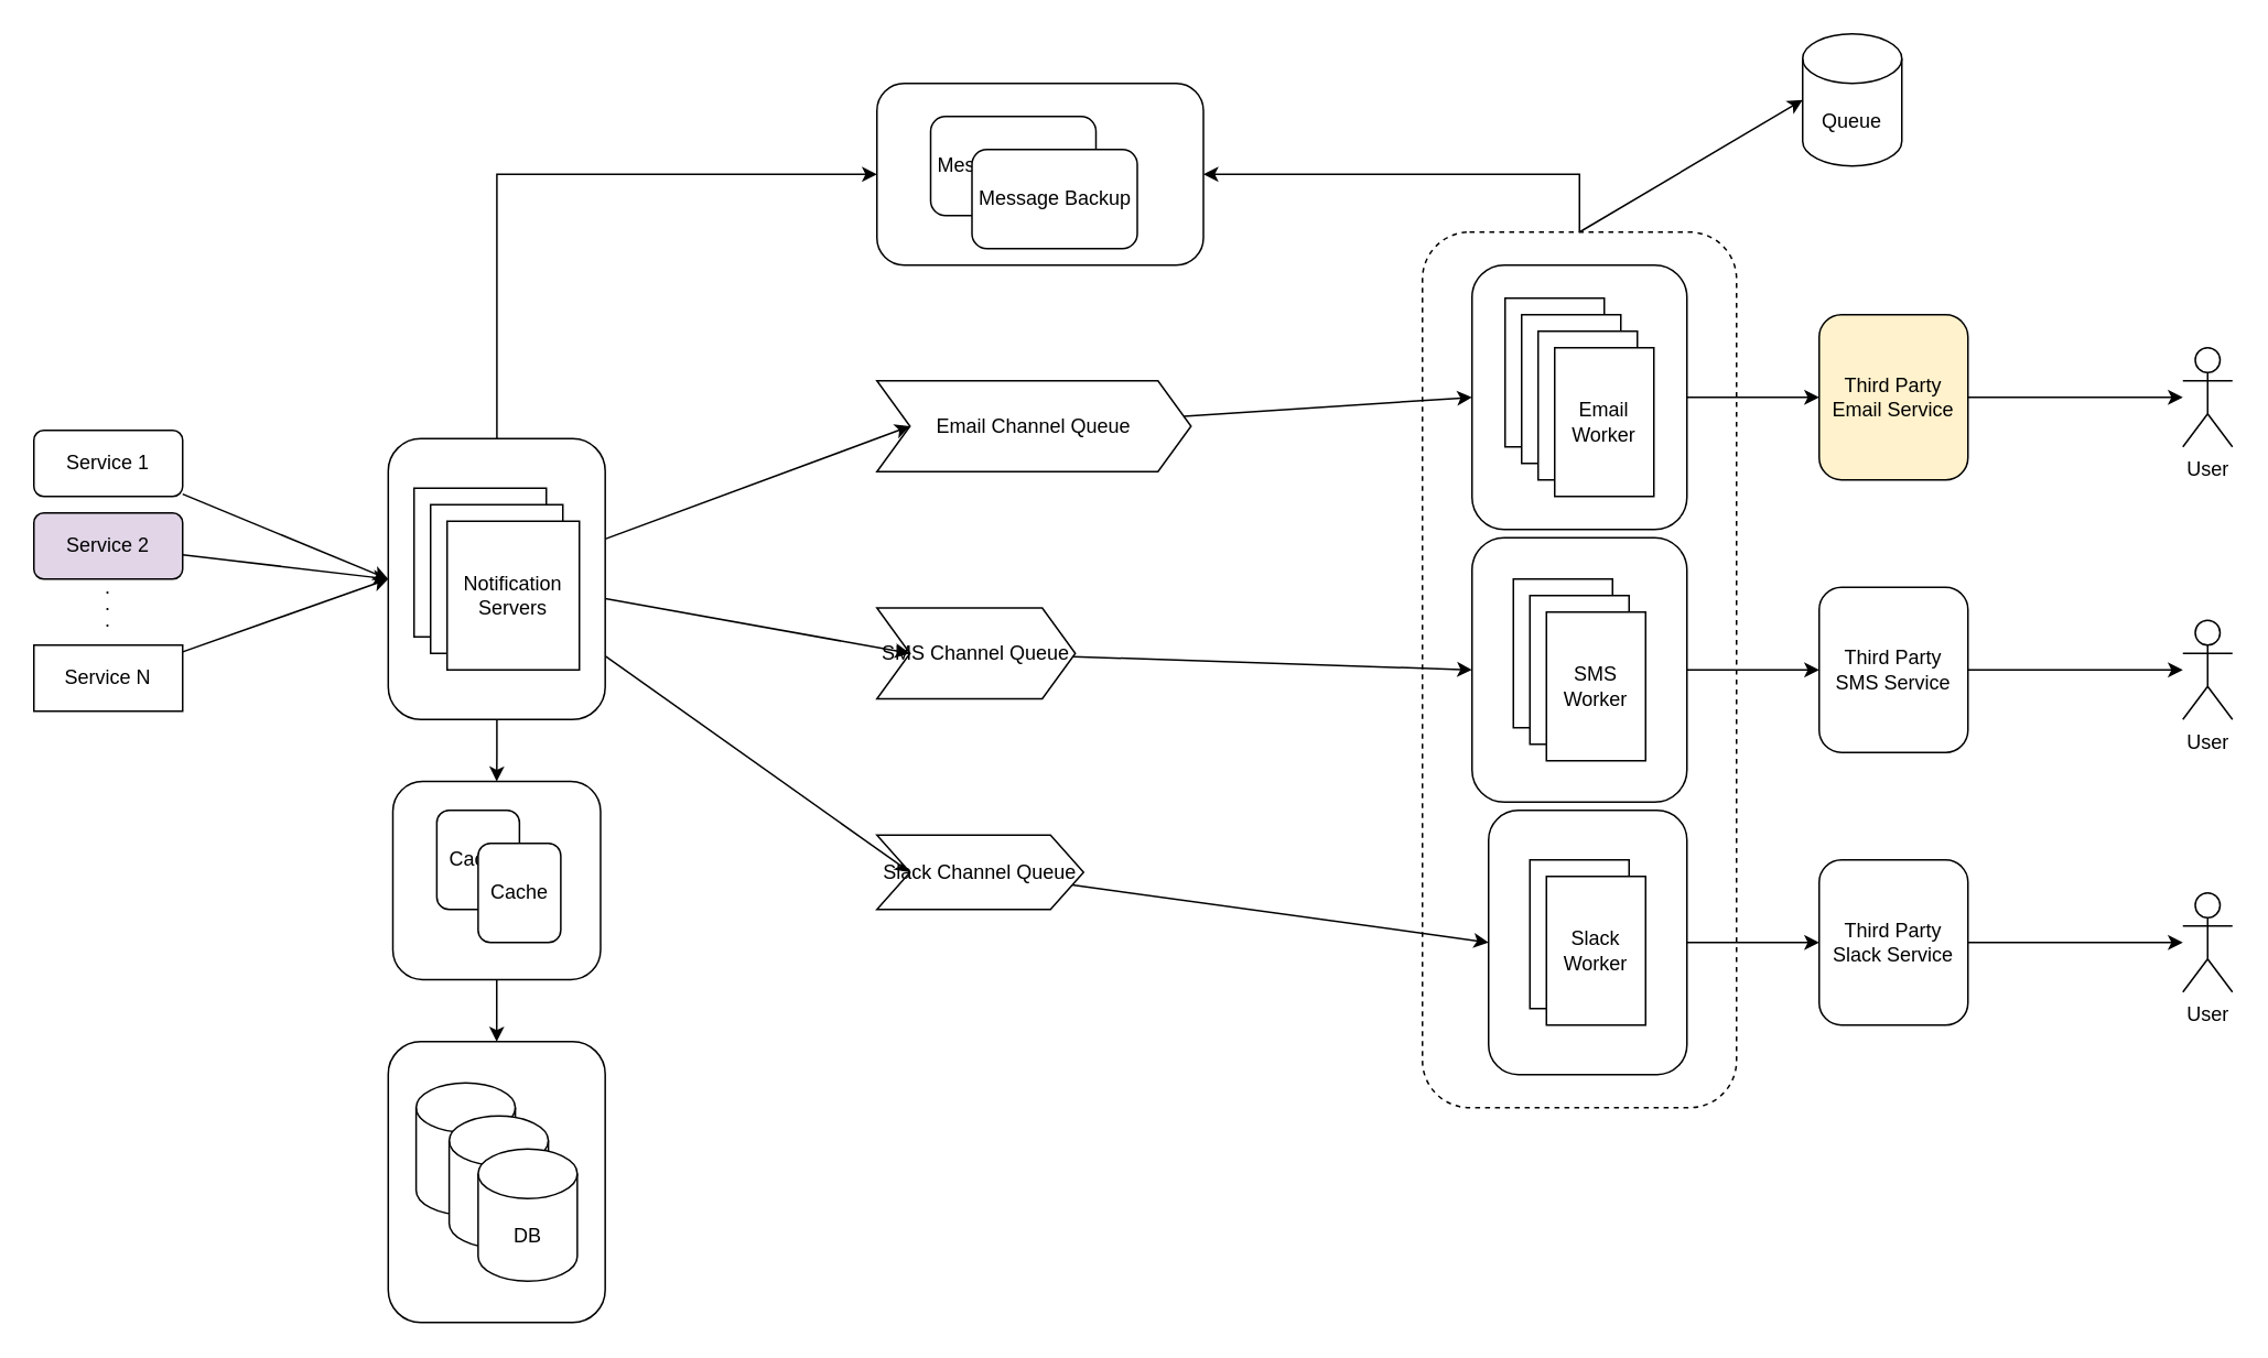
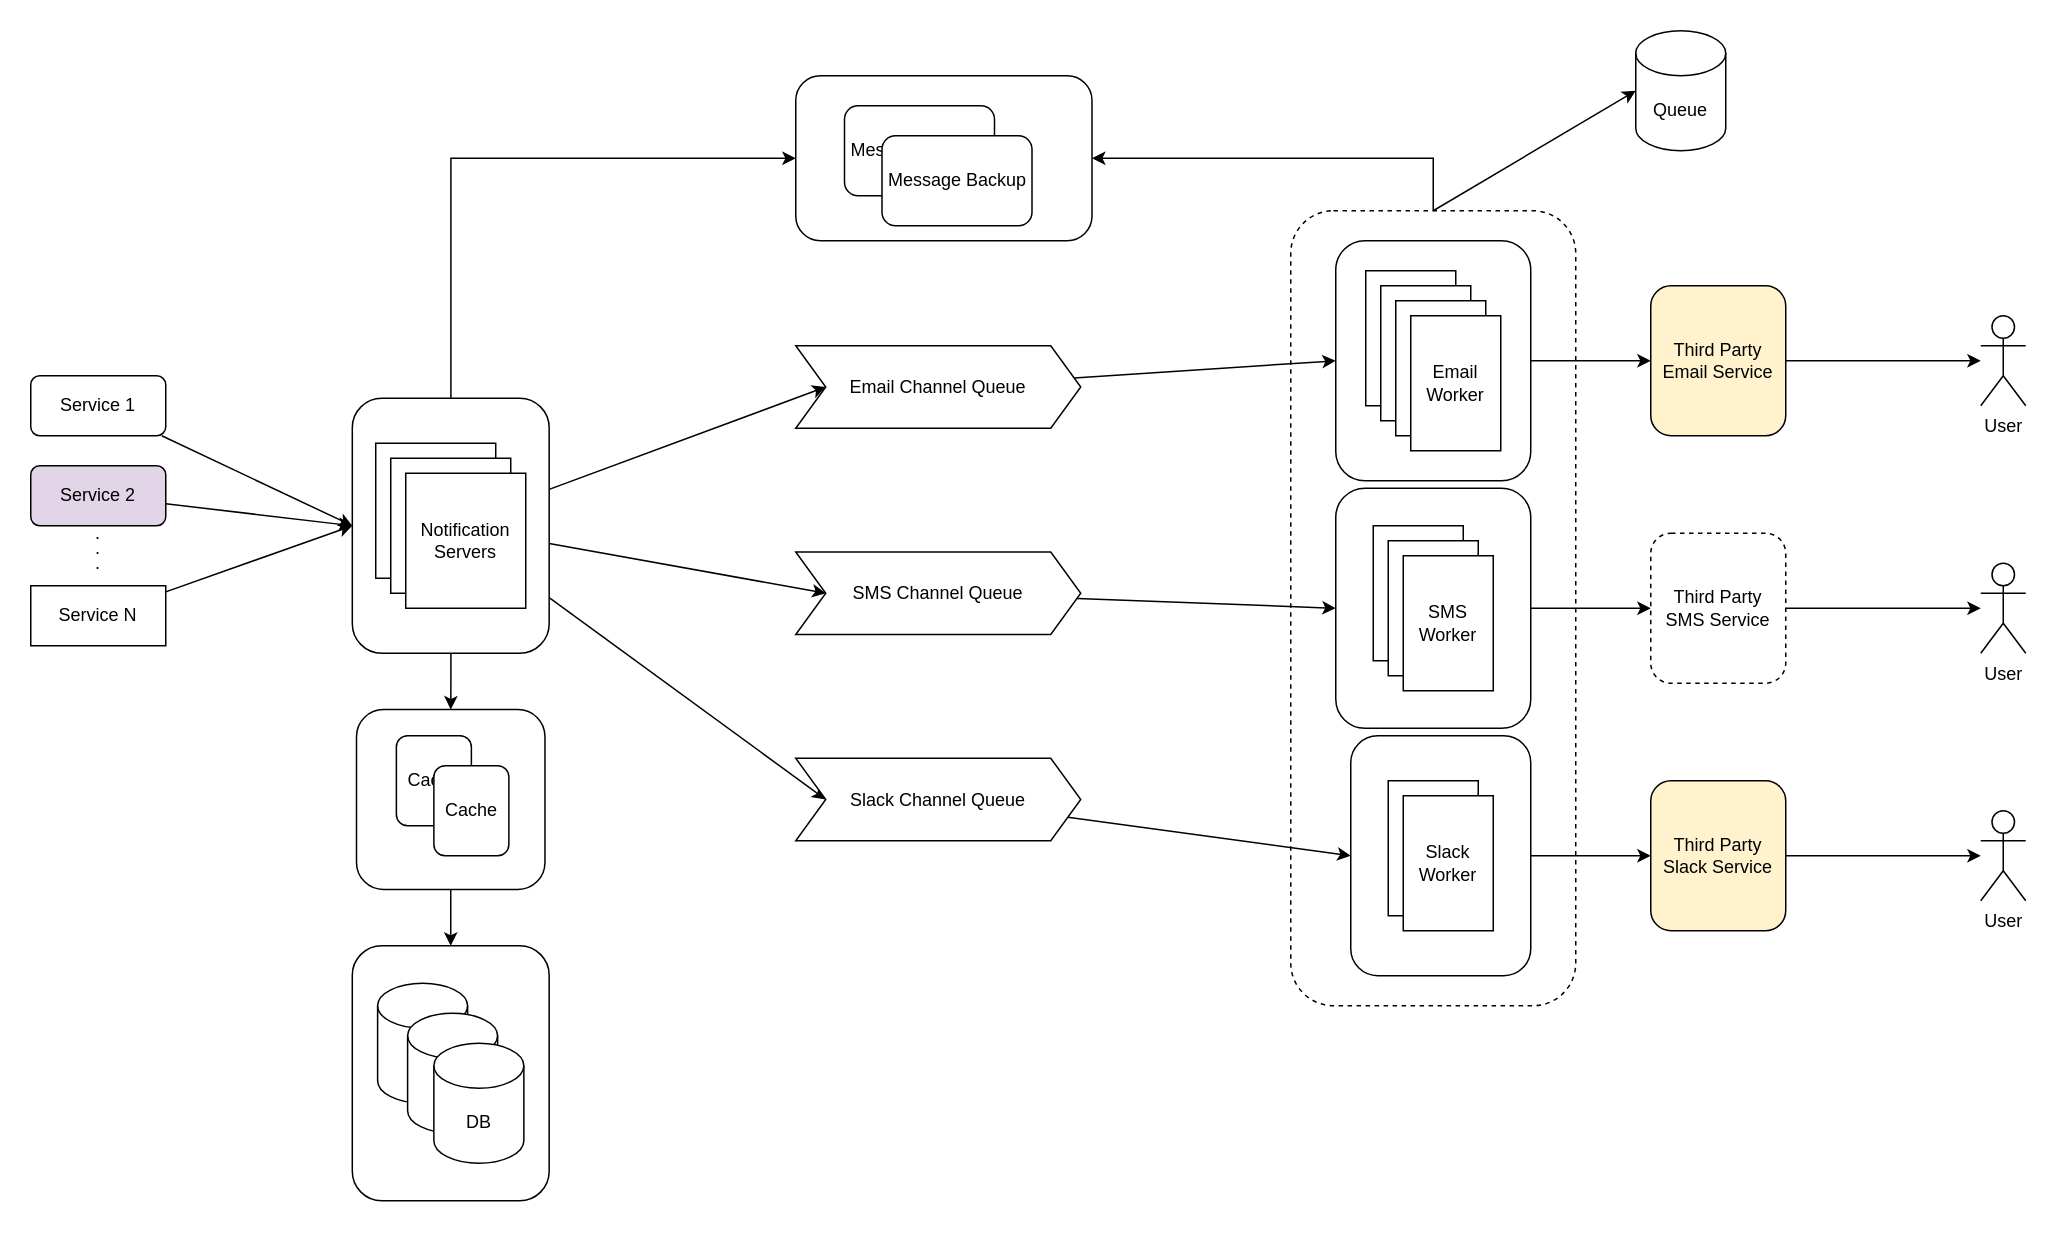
  <mxCell id="0" />
  <mxCell id="1" parent="0" />
  <mxCell id="2" style="edgeStyle=orthogonalEdgeStyle;rounded=0;orthogonalLoop=1;jettySize=auto;html=1;entryX=1;entryY=0.5;entryDx=0;entryDy=0;" edge="1" parent="1" source="3" target="10"><mxGeometry relative="1" as="geometry"><Array as="points"><mxPoint x="955" y="105" /></Array></mxGeometry></mxCell>
  <mxCell id="3" value="" style="rounded=1;whiteSpace=wrap;html=1;dashed=1;fillColor=none;" vertex="1" parent="1"><mxGeometry x="860" y="140" width="190" height="530" as="geometry" /></mxCell>
  <mxCell id="4" style="edgeStyle=orthogonalEdgeStyle;rounded=0;orthogonalLoop=1;jettySize=auto;html=1;entryX=0;entryY=0.5;entryDx=0;entryDy=0;" edge="1" parent="1" source="5" target="58"><mxGeometry relative="1" as="geometry" /></mxCell>
  <mxCell id="5" value="" style="rounded=1;whiteSpace=wrap;html=1;" vertex="1" parent="1"><mxGeometry x="900" y="490" width="120" height="160" as="geometry" /></mxCell>
  <mxCell id="6" style="edgeStyle=orthogonalEdgeStyle;rounded=0;orthogonalLoop=1;jettySize=auto;html=1;entryX=0;entryY=0.5;entryDx=0;entryDy=0;" edge="1" parent="1" source="7" target="56"><mxGeometry relative="1" as="geometry" /></mxCell>
  <mxCell id="7" value="" style="rounded=1;whiteSpace=wrap;html=1;" vertex="1" parent="1"><mxGeometry x="890" y="325" width="130" height="160" as="geometry" /></mxCell>
  <mxCell id="8" style="edgeStyle=orthogonalEdgeStyle;rounded=0;orthogonalLoop=1;jettySize=auto;html=1;" edge="1" parent="1" source="9" target="54"><mxGeometry relative="1" as="geometry" /></mxCell>
  <mxCell id="9" value="" style="rounded=1;whiteSpace=wrap;html=1;" vertex="1" parent="1"><mxGeometry x="890" y="160" width="130" height="160" as="geometry" /></mxCell>
  <mxCell id="10" value="" style="rounded=1;whiteSpace=wrap;html=1;" vertex="1" parent="1"><mxGeometry x="530" y="50" width="197.5" height="110" as="geometry" /></mxCell>
  <mxCell id="11" value="" style="rounded=1;whiteSpace=wrap;html=1;" vertex="1" parent="1"><mxGeometry x="234.36" y="630" width="131.25" height="170" as="geometry" /></mxCell>
  <mxCell id="12" style="edgeStyle=orthogonalEdgeStyle;rounded=0;orthogonalLoop=1;jettySize=auto;html=1;entryX=0.5;entryY=0;entryDx=0;entryDy=0;" edge="1" parent="1" source="13" target="11"><mxGeometry relative="1" as="geometry" /></mxCell>
  <mxCell id="13" value="" style="rounded=1;whiteSpace=wrap;html=1;" vertex="1" parent="1"><mxGeometry x="237.17" y="472.5" width="125.64" height="120" as="geometry" /></mxCell>
  <mxCell id="14" style="edgeStyle=orthogonalEdgeStyle;rounded=0;orthogonalLoop=1;jettySize=auto;html=1;" edge="1" parent="1" source="18" target="13"><mxGeometry relative="1" as="geometry" /></mxCell>
  <mxCell id="15" style="rounded=0;orthogonalLoop=1;jettySize=auto;html=1;entryX=0;entryY=0.5;entryDx=0;entryDy=0;" edge="1" parent="1" source="18" target="30"><mxGeometry relative="1" as="geometry" /></mxCell>
  <mxCell id="16" style="rounded=0;orthogonalLoop=1;jettySize=auto;html=1;entryX=0;entryY=0.5;entryDx=0;entryDy=0;" edge="1" parent="1" source="18" target="41"><mxGeometry relative="1" as="geometry" /></mxCell>
  <mxCell id="17" style="edgeStyle=orthogonalEdgeStyle;rounded=0;orthogonalLoop=1;jettySize=auto;html=1;entryX=0;entryY=0.5;entryDx=0;entryDy=0;" edge="1" parent="1" source="18" target="10"><mxGeometry relative="1" as="geometry"><Array as="points"><mxPoint x="300" y="105" /></Array></mxGeometry></mxCell>
  <mxCell id="18" value="" style="rounded=1;whiteSpace=wrap;html=1;" vertex="1" parent="1"><mxGeometry x="234.37" y="265" width="131.25" height="170" as="geometry" /></mxCell>
  <mxCell id="19" style="rounded=0;orthogonalLoop=1;jettySize=auto;html=1;entryX=0;entryY=0.5;entryDx=0;entryDy=0;" edge="1" parent="1" source="20" target="18"><mxGeometry relative="1" as="geometry" /></mxCell>
- <mxCell id="20" value="Service 1" style="rounded=1;whiteSpace=wrap;html=1;" vertex="1" parent="1"><mxGeometry x="20" y="260" width="90" height="40" as="geometry" /></mxCell>
+ <mxCell id="20" value="Service 1" style="rounded=1;whiteSpace=wrap;html=1;" vertex="1" parent="1"><mxGeometry x="20" y="250" width="90" height="40" as="geometry" /></mxCell>
  <mxCell id="21" style="rounded=0;orthogonalLoop=1;jettySize=auto;html=1;entryX=0;entryY=0.5;entryDx=0;entryDy=0;" edge="1" parent="1" source="22" target="18"><mxGeometry relative="1" as="geometry" /></mxCell>
  <mxCell id="22" value="Service 2" style="rounded=1;whiteSpace=wrap;html=1;fillColor=#e1d5e7;" vertex="1" parent="1"><mxGeometry x="20" y="310" width="90" height="40" as="geometry" /></mxCell>
  <mxCell id="23" style="rounded=0;orthogonalLoop=1;jettySize=auto;html=1;entryX=0;entryY=0.5;entryDx=0;entryDy=0;" edge="1" parent="1" source="24" target="18"><mxGeometry relative="1" as="geometry" /></mxCell>
  <mxCell id="24" value="Service N" style="whiteSpace=wrap;html=1;rounded=0;" vertex="1" parent="1"><mxGeometry x="20" y="390" width="90" height="40" as="geometry" /></mxCell>
  <mxCell id="25" value="." style="text;html=1;strokeColor=none;fillColor=none;align=center;verticalAlign=middle;whiteSpace=wrap;rounded=0;" vertex="1" parent="1"><mxGeometry x="35" y="340" width="60" height="30" as="geometry" /></mxCell>
  <mxCell id="26" value="." style="text;html=1;strokeColor=none;fillColor=none;align=center;verticalAlign=middle;whiteSpace=wrap;rounded=0;" vertex="1" parent="1"><mxGeometry x="35" y="350" width="60" height="30" as="geometry" /></mxCell>
  <mxCell id="27" value="." style="text;html=1;strokeColor=none;fillColor=none;align=center;verticalAlign=middle;whiteSpace=wrap;rounded=0;" vertex="1" parent="1"><mxGeometry x="35" y="360" width="60" height="30" as="geometry" /></mxCell>
  <mxCell id="28" value="DB" style="shape=cylinder3;whiteSpace=wrap;html=1;boundedLbl=1;backgroundOutline=1;size=15;" vertex="1" parent="1"><mxGeometry x="251.24" y="655" width="60" height="80" as="geometry" /></mxCell>
  <mxCell id="29" style="rounded=0;orthogonalLoop=1;jettySize=auto;html=1;entryX=0;entryY=0.5;entryDx=0;entryDy=0;" edge="1" parent="1" source="30" target="9"><mxGeometry relative="1" as="geometry" /></mxCell>
  <mxCell id="30" value="Email Channel Queue" style="shape=step;perimeter=stepPerimeter;whiteSpace=wrap;html=1;fixedSize=1;" vertex="1" parent="1"><mxGeometry x="530" y="230" width="190" height="55" as="geometry" /></mxCell>
  <mxCell id="31" value="Notification Servers" style="rounded=0;whiteSpace=wrap;html=1;" vertex="1" parent="1"><mxGeometry x="249.99" y="295" width="80" height="90" as="geometry" /></mxCell>
  <mxCell id="32" value="Notification Servers" style="rounded=0;whiteSpace=wrap;html=1;" vertex="1" parent="1"><mxGeometry x="259.99" y="305" width="80" height="90" as="geometry" /></mxCell>
  <mxCell id="33" value="Notification Servers" style="rounded=0;whiteSpace=wrap;html=1;" vertex="1" parent="1"><mxGeometry x="269.99" y="315" width="80" height="90" as="geometry" /></mxCell>
  <mxCell id="34" value="DB" style="shape=cylinder3;whiteSpace=wrap;html=1;boundedLbl=1;backgroundOutline=1;size=15;" vertex="1" parent="1"><mxGeometry x="271.24" y="675" width="60" height="80" as="geometry" /></mxCell>
  <mxCell id="35" value="DB" style="shape=cylinder3;whiteSpace=wrap;html=1;boundedLbl=1;backgroundOutline=1;size=15;" vertex="1" parent="1"><mxGeometry x="288.74" y="695" width="60" height="80" as="geometry" /></mxCell>
  <mxCell id="36" value="Cache" style="rounded=1;whiteSpace=wrap;html=1;" vertex="1" parent="1"><mxGeometry x="263.75" y="490" width="50" height="60" as="geometry" /></mxCell>
  <mxCell id="37" value="Cache" style="rounded=1;whiteSpace=wrap;html=1;" vertex="1" parent="1"><mxGeometry x="288.75" y="510" width="50" height="60" as="geometry" /></mxCell>
  <mxCell id="38" style="rounded=0;orthogonalLoop=1;jettySize=auto;html=1;entryX=0;entryY=0.5;entryDx=0;entryDy=0;" edge="1" parent="1" source="39" target="7"><mxGeometry relative="1" as="geometry" /></mxCell>
- <mxCell id="39" value="SMS Channel Queue" style="shape=step;perimeter=stepPerimeter;whiteSpace=wrap;html=1;fixedSize=1;" vertex="1" parent="1"><mxGeometry x="530" y="367.5" width="120" height="55" as="geometry" /></mxCell>
+ <mxCell id="39" value="SMS Channel Queue" style="shape=step;perimeter=stepPerimeter;whiteSpace=wrap;html=1;fixedSize=1;" vertex="1" parent="1"><mxGeometry x="530" y="367.5" width="190" height="55" as="geometry" /></mxCell>
  <mxCell id="40" style="rounded=0;orthogonalLoop=1;jettySize=auto;html=1;entryX=0;entryY=0.5;entryDx=0;entryDy=0;" edge="1" parent="1" source="41" target="5"><mxGeometry relative="1" as="geometry" /></mxCell>
- <mxCell id="41" value="Slack Channel Queue" style="shape=step;perimeter=stepPerimeter;whiteSpace=wrap;html=1;fixedSize=1;" vertex="1" parent="1"><mxGeometry x="530" y="505" width="125" height="45" as="geometry" /></mxCell>
+ <mxCell id="41" value="Slack Channel Queue" style="shape=step;perimeter=stepPerimeter;whiteSpace=wrap;html=1;fixedSize=1;" vertex="1" parent="1"><mxGeometry x="530" y="505" width="190" height="55" as="geometry" /></mxCell>
  <mxCell id="42" value="Message Backup" style="rounded=1;whiteSpace=wrap;html=1;" vertex="1" parent="1"><mxGeometry x="562.5" y="70" width="100" height="60" as="geometry" /></mxCell>
  <mxCell id="43" value="Message Backup" style="rounded=1;whiteSpace=wrap;html=1;" vertex="1" parent="1"><mxGeometry x="587.5" y="90" width="100" height="60" as="geometry" /></mxCell>
  <mxCell id="44" value="SMS Worker" style="rounded=0;whiteSpace=wrap;html=1;" vertex="1" parent="1"><mxGeometry x="915" y="350" width="60" height="90" as="geometry" /></mxCell>
  <mxCell id="45" value="SMS Worker" style="rounded=0;whiteSpace=wrap;html=1;" vertex="1" parent="1"><mxGeometry x="925" y="360" width="60" height="90" as="geometry" /></mxCell>
  <mxCell id="46" value="&lt;div&gt;Email Worker&lt;/div&gt;" style="rounded=0;whiteSpace=wrap;html=1;" vertex="1" parent="1"><mxGeometry x="910" y="180" width="60" height="90" as="geometry" /></mxCell>
  <mxCell id="47" value="&lt;div&gt;Email Worker&lt;/div&gt;" style="rounded=0;whiteSpace=wrap;html=1;" vertex="1" parent="1"><mxGeometry x="920" y="190" width="60" height="90" as="geometry" /></mxCell>
  <mxCell id="48" value="&lt;div&gt;Email Worker&lt;/div&gt;" style="rounded=0;whiteSpace=wrap;html=1;" vertex="1" parent="1"><mxGeometry x="930" y="200" width="60" height="90" as="geometry" /></mxCell>
  <mxCell id="49" value="&lt;div&gt;Slack Worker&lt;/div&gt;" style="rounded=0;whiteSpace=wrap;html=1;" vertex="1" parent="1"><mxGeometry x="925" y="520" width="60" height="90" as="geometry" /></mxCell>
  <mxCell id="50" value="&lt;div&gt;Slack Worker&lt;/div&gt;" style="rounded=0;whiteSpace=wrap;html=1;" vertex="1" parent="1"><mxGeometry x="935" y="530" width="60" height="90" as="geometry" /></mxCell>
  <mxCell id="51" value="&lt;div&gt;Email Worker&lt;/div&gt;" style="rounded=0;whiteSpace=wrap;html=1;" vertex="1" parent="1"><mxGeometry x="940" y="210" width="60" height="90" as="geometry" /></mxCell>
  <mxCell id="52" value="SMS Worker" style="rounded=0;whiteSpace=wrap;html=1;" vertex="1" parent="1"><mxGeometry x="935" y="370" width="60" height="90" as="geometry" /></mxCell>
  <mxCell id="53" style="edgeStyle=orthogonalEdgeStyle;rounded=0;orthogonalLoop=1;jettySize=auto;html=1;" edge="1" parent="1" source="54" target="59"><mxGeometry relative="1" as="geometry" /></mxCell>
  <mxCell id="54" value="Third Party Email Service" style="rounded=1;whiteSpace=wrap;html=1;fillColor=#fff2cc;" vertex="1" parent="1"><mxGeometry x="1100" y="190" width="90" height="100" as="geometry" /></mxCell>
  <mxCell id="55" style="edgeStyle=orthogonalEdgeStyle;rounded=0;orthogonalLoop=1;jettySize=auto;html=1;" edge="1" parent="1" source="56" target="60"><mxGeometry relative="1" as="geometry" /></mxCell>
- <mxCell id="56" value="Third Party SMS Service" style="rounded=1;whiteSpace=wrap;html=1;" vertex="1" parent="1"><mxGeometry x="1100" y="355" width="90" height="100" as="geometry" /></mxCell>
+ <mxCell id="56" value="Third Party SMS Service" style="rounded=1;whiteSpace=wrap;html=1;dashed=1;" vertex="1" parent="1"><mxGeometry x="1100" y="355" width="90" height="100" as="geometry" /></mxCell>
  <mxCell id="57" style="edgeStyle=orthogonalEdgeStyle;rounded=0;orthogonalLoop=1;jettySize=auto;html=1;" edge="1" parent="1" source="58" target="61"><mxGeometry relative="1" as="geometry" /></mxCell>
- <mxCell id="58" value="Third Party Slack Service" style="rounded=1;whiteSpace=wrap;html=1;" vertex="1" parent="1"><mxGeometry x="1100" y="520" width="90" height="100" as="geometry" /></mxCell>
+ <mxCell id="58" value="Third Party Slack Service" style="rounded=1;whiteSpace=wrap;html=1;fillColor=#fff2cc;" vertex="1" parent="1"><mxGeometry x="1100" y="520" width="90" height="100" as="geometry" /></mxCell>
  <mxCell id="59" value="User" style="shape=umlActor;verticalLabelPosition=bottom;verticalAlign=top;html=1;outlineConnect=0;" vertex="1" parent="1"><mxGeometry x="1320" y="210" width="30" height="60" as="geometry" /></mxCell>
  <mxCell id="60" value="User" style="shape=umlActor;verticalLabelPosition=bottom;verticalAlign=top;html=1;outlineConnect=0;" vertex="1" parent="1"><mxGeometry x="1320" y="375" width="30" height="60" as="geometry" /></mxCell>
  <mxCell id="61" value="User" style="shape=umlActor;verticalLabelPosition=bottom;verticalAlign=top;html=1;outlineConnect=0;" vertex="1" parent="1"><mxGeometry x="1320" y="540" width="30" height="60" as="geometry" /></mxCell>
  <mxCell id="62" style="rounded=0;orthogonalLoop=1;jettySize=auto;html=1;entryX=0;entryY=0.5;entryDx=0;entryDy=0;" edge="1" parent="1" source="18" target="39"><mxGeometry relative="1" as="geometry"><mxPoint x="544" y="396" as="targetPoint" /></mxGeometry></mxCell>
  <mxCell id="63" value="Queue" style="shape=cylinder3;whiteSpace=wrap;html=1;boundedLbl=1;backgroundOutline=1;size=15;" vertex="1" parent="1"><mxGeometry x="1090" y="20" width="60" height="80" as="geometry" /></mxCell>
  <mxCell id="64" style="rounded=0;orthogonalLoop=1;jettySize=auto;html=1;entryX=0;entryY=0.5;entryDx=0;entryDy=0;entryPerimeter=0;exitX=0.5;exitY=0;exitDx=0;exitDy=0;" edge="1" parent="1" source="3" target="63"><mxGeometry relative="1" as="geometry" /></mxCell>
